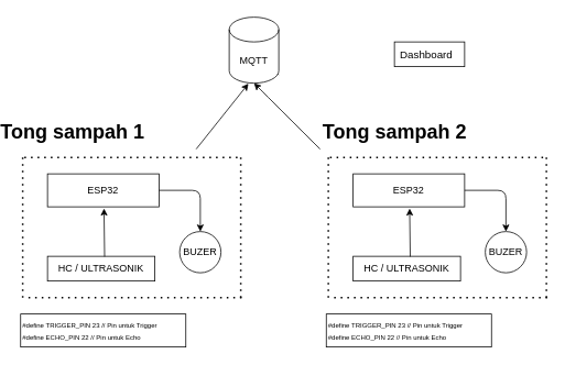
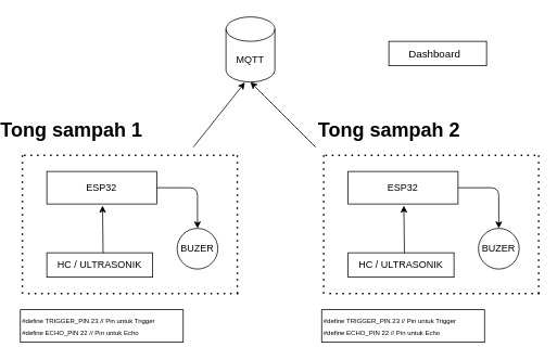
  <mxCell id="0" />
  <mxCell id="1" parent="0" />
  <mxCell id="2" value="ESP32" style="rounded=0;whiteSpace=wrap;html=1;" parent="1" vertex="1"><mxGeometry x="53" y="210" width="135" height="40" as="geometry" /></mxCell>
  <mxCell id="3" style="edgeStyle=none;html=1;fontSize=8;" parent="1" source="4" edge="1"><mxGeometry relative="1" as="geometry"><mxPoint x="313" y="70" as="targetPoint" /></mxGeometry></mxCell>
  <mxCell id="4" value="MQTT" style="shape=cylinder3;whiteSpace=wrap;html=1;boundedLbl=1;backgroundOutline=1;size=15;" parent="1" vertex="1"><mxGeometry x="273" y="20" width="60" height="80" as="geometry" /></mxCell>
  <mxCell id="5" value="" style="endArrow=none;dashed=1;html=1;dashPattern=1 3;strokeWidth=2;" parent="1" edge="1"><mxGeometry width="50" height="50" relative="1" as="geometry"><mxPoint x="23" y="360" as="sourcePoint" /><mxPoint x="23" y="190" as="targetPoint" /></mxGeometry></mxCell>
  <mxCell id="6" value="" style="endArrow=none;dashed=1;html=1;dashPattern=1 3;strokeWidth=2;" parent="1" edge="1"><mxGeometry width="50" height="50" relative="1" as="geometry"><mxPoint x="283" y="190" as="sourcePoint" /><mxPoint x="23" y="190" as="targetPoint" /></mxGeometry></mxCell>
  <mxCell id="7" value="HC / ULTRASONIK" style="rounded=0;whiteSpace=wrap;html=1;" parent="1" vertex="1"><mxGeometry x="53" y="310" width="130" height="30" as="geometry" /></mxCell>
  <mxCell id="8" value="BUZER" style="ellipse;whiteSpace=wrap;html=1;aspect=fixed;" parent="1" vertex="1"><mxGeometry x="213" y="280" width="50" height="50" as="geometry" /></mxCell>
  <mxCell id="9" value="" style="endArrow=classic;html=1;entryX=0.5;entryY=0;entryDx=0;entryDy=0;exitX=1;exitY=0.5;exitDx=0;exitDy=0;" parent="1" source="2" target="8" edge="1"><mxGeometry width="50" height="50" relative="1" as="geometry"><mxPoint x="143" y="300" as="sourcePoint" /><mxPoint x="193" y="250" as="targetPoint" /><Array as="points"><mxPoint x="238" y="230" /></Array></mxGeometry></mxCell>
  <mxCell id="10" value="" style="endArrow=classic;html=1;entryX=0.507;entryY=1.051;entryDx=0;entryDy=0;entryPerimeter=0;exitX=0.532;exitY=0.013;exitDx=0;exitDy=0;exitPerimeter=0;" parent="1" source="7" target="2" edge="1"><mxGeometry width="50" height="50" relative="1" as="geometry"><mxPoint x="103" y="310" as="sourcePoint" /><mxPoint x="153" y="260" as="targetPoint" /></mxGeometry></mxCell>
  <mxCell id="11" value="" style="endArrow=none;dashed=1;html=1;dashPattern=1 3;strokeWidth=2;" parent="1" edge="1"><mxGeometry width="50" height="50" relative="1" as="geometry"><mxPoint x="287" y="360" as="sourcePoint" /><mxPoint x="287" y="190" as="targetPoint" /></mxGeometry></mxCell>
  <mxCell id="12" value="" style="endArrow=none;dashed=1;html=1;dashPattern=1 3;strokeWidth=2;" parent="1" edge="1"><mxGeometry width="50" height="50" relative="1" as="geometry"><mxPoint x="288" y="360" as="sourcePoint" /><mxPoint x="28" y="360" as="targetPoint" /></mxGeometry></mxCell>
  <mxCell id="13" value="&lt;font style=&quot;font-size: 8px;&quot;&gt;&lt;span class=&quot;hljs-meta&quot;&gt;#&lt;span class=&quot;hljs-keyword&quot;&gt;define&lt;/span&gt; TRIGGER_PIN  23  &lt;span class=&quot;hljs-comment&quot;&gt;// Pin untuk Trigger&lt;/span&gt;&lt;/span&gt;&lt;br&gt;&lt;span class=&quot;hljs-meta&quot;&gt;#&lt;span class=&quot;hljs-keyword&quot;&gt;define&lt;/span&gt; ECHO_PIN     22  &lt;span class=&quot;hljs-comment&quot;&gt;// Pin untuk Echo&lt;/span&gt;&lt;/span&gt;&lt;/font&gt;" style="rounded=0;whiteSpace=wrap;html=1;align=left;" parent="1" vertex="1"><mxGeometry x="20.5" y="380" width="200" height="40" as="geometry" /></mxCell>
  <mxCell id="14" value="Tong sampah 1" style="text;strokeColor=none;fillColor=none;html=1;fontSize=24;fontStyle=1;verticalAlign=middle;align=center;" parent="1" vertex="1"><mxGeometry x="33" y="140" width="100" height="40" as="geometry" /></mxCell>
  <mxCell id="15" value="ESP32" style="rounded=0;whiteSpace=wrap;html=1;" parent="1" vertex="1"><mxGeometry x="423" y="210" width="135" height="40" as="geometry" /></mxCell>
  <mxCell id="16" value="" style="endArrow=none;dashed=1;html=1;dashPattern=1 3;strokeWidth=2;" parent="1" edge="1"><mxGeometry width="50" height="50" relative="1" as="geometry"><mxPoint x="393" y="360" as="sourcePoint" /><mxPoint x="393" y="190" as="targetPoint" /></mxGeometry></mxCell>
  <mxCell id="17" value="" style="endArrow=none;dashed=1;html=1;dashPattern=1 3;strokeWidth=2;" parent="1" edge="1"><mxGeometry width="50" height="50" relative="1" as="geometry"><mxPoint x="653" y="190" as="sourcePoint" /><mxPoint x="393" y="190" as="targetPoint" /></mxGeometry></mxCell>
  <mxCell id="18" value="HC / ULTRASONIK" style="rounded=0;whiteSpace=wrap;html=1;" parent="1" vertex="1"><mxGeometry x="423" y="310" width="130" height="30" as="geometry" /></mxCell>
  <mxCell id="19" value="BUZER" style="ellipse;whiteSpace=wrap;html=1;aspect=fixed;" parent="1" vertex="1"><mxGeometry x="583" y="280" width="50" height="50" as="geometry" /></mxCell>
  <mxCell id="20" value="" style="endArrow=classic;html=1;entryX=0.5;entryY=0;entryDx=0;entryDy=0;exitX=1;exitY=0.5;exitDx=0;exitDy=0;" parent="1" source="15" target="19" edge="1"><mxGeometry width="50" height="50" relative="1" as="geometry"><mxPoint x="513" y="300" as="sourcePoint" /><mxPoint x="563" y="250" as="targetPoint" /><Array as="points"><mxPoint x="608" y="230" /></Array></mxGeometry></mxCell>
  <mxCell id="21" value="" style="endArrow=classic;html=1;entryX=0.507;entryY=1.051;entryDx=0;entryDy=0;entryPerimeter=0;exitX=0.532;exitY=0.013;exitDx=0;exitDy=0;exitPerimeter=0;" parent="1" source="18" target="15" edge="1"><mxGeometry width="50" height="50" relative="1" as="geometry"><mxPoint x="473" y="310" as="sourcePoint" /><mxPoint x="523" y="260" as="targetPoint" /></mxGeometry></mxCell>
  <mxCell id="22" value="" style="endArrow=none;dashed=1;html=1;dashPattern=1 3;strokeWidth=2;" parent="1" edge="1"><mxGeometry width="50" height="50" relative="1" as="geometry"><mxPoint x="657" y="360" as="sourcePoint" /><mxPoint x="657" y="190" as="targetPoint" /></mxGeometry></mxCell>
  <mxCell id="23" value="" style="endArrow=none;dashed=1;html=1;dashPattern=1 3;strokeWidth=2;" parent="1" edge="1"><mxGeometry width="50" height="50" relative="1" as="geometry"><mxPoint x="658" y="360" as="sourcePoint" /><mxPoint x="398" y="360" as="targetPoint" /></mxGeometry></mxCell>
  <mxCell id="24" value="&lt;font style=&quot;font-size: 8px;&quot;&gt;&lt;span class=&quot;hljs-meta&quot;&gt;#&lt;span class=&quot;hljs-keyword&quot;&gt;define&lt;/span&gt; TRIGGER_PIN  23  &lt;span class=&quot;hljs-comment&quot;&gt;// Pin untuk Trigger&lt;/span&gt;&lt;/span&gt;&lt;br&gt;&lt;span class=&quot;hljs-meta&quot;&gt;#&lt;span class=&quot;hljs-keyword&quot;&gt;define&lt;/span&gt; ECHO_PIN     22  &lt;span class=&quot;hljs-comment&quot;&gt;// Pin untuk Echo&lt;/span&gt;&lt;/span&gt;&lt;/font&gt;" style="rounded=0;whiteSpace=wrap;html=1;align=left;" parent="1" vertex="1"><mxGeometry x="390.5" y="380" width="200" height="40" as="geometry" /></mxCell>
  <mxCell id="25" value="Tong sampah 2" style="text;strokeColor=none;fillColor=none;html=1;fontSize=24;fontStyle=1;verticalAlign=middle;align=center;" parent="1" vertex="1"><mxGeometry x="423" y="140" width="100" height="40" as="geometry" /></mxCell>
  <mxCell id="26" value="" style="endArrow=classic;html=1;fontSize=8;entryX=0.388;entryY=1.007;entryDx=0;entryDy=0;entryPerimeter=0;" parent="1" target="4" edge="1"><mxGeometry width="50" height="50" relative="1" as="geometry"><mxPoint x="233" y="180" as="sourcePoint" /><mxPoint x="313" y="80" as="targetPoint" /></mxGeometry></mxCell>
  <mxCell id="27" value="" style="endArrow=classic;html=1;fontSize=8;entryX=0.5;entryY=1;entryDx=0;entryDy=0;entryPerimeter=0;" parent="1" target="4" edge="1"><mxGeometry width="50" height="50" relative="1" as="geometry"><mxPoint x="383" y="180" as="sourcePoint" /><mxPoint x="393" y="110" as="targetPoint" /><Array as="points"><mxPoint x="313" y="110" /></Array></mxGeometry></mxCell>
- <mxCell id="28" value="&lt;font style=&quot;font-size: 13px;&quot;&gt;Dashboard&amp;nbsp;&amp;nbsp;&lt;/font&gt;" style="rounded=0;whiteSpace=wrap;html=1;fontSize=8;" parent="1" vertex="1"><mxGeometry x="473" y="50" width="85" height="30" as="geometry" /></mxCell>
+ <mxCell id="28" value="&lt;font style=&quot;font-size: 13px;&quot;&gt;Dashboard&amp;nbsp;&amp;nbsp;&lt;/font&gt;" style="rounded=0;whiteSpace=wrap;html=1;fontSize=8;" parent="1" vertex="1"><mxGeometry x="473" y="50" width="120" height="30" as="geometry" /></mxCell>
